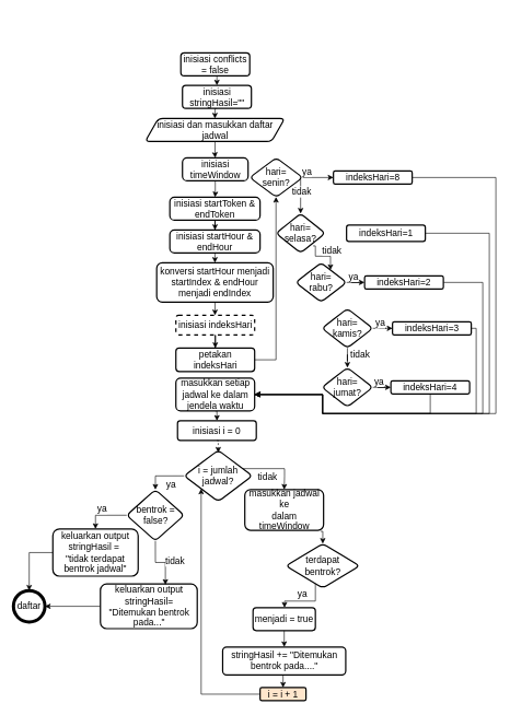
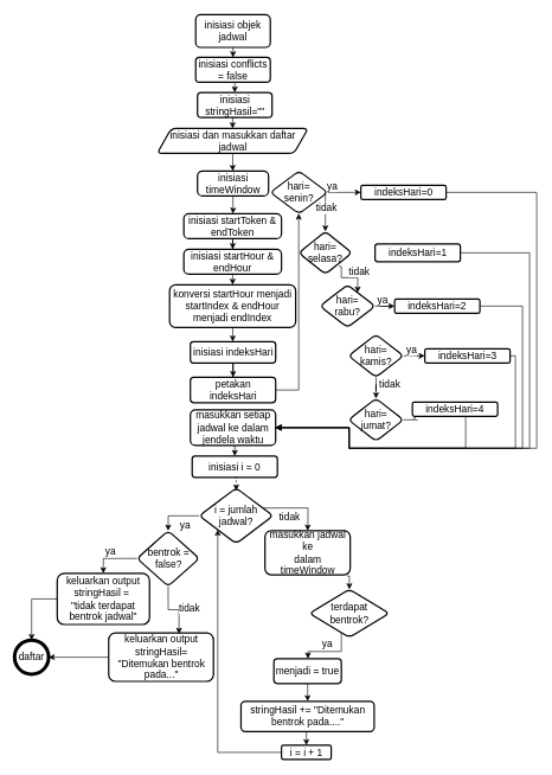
  <mxCell id="0" />
  <mxCell id="1" parent="0" />
  <mxCell id="2" value="" style="edgeStyle=orthogonalEdgeStyle;rounded=0;orthogonalLoop=1;jettySize=auto;html=1;fontSize=14;" parent="1" source="3" target="34" edge="1"><mxGeometry relative="1" as="geometry" /></mxCell>
  <mxCell id="3" value="&lt;font style=&quot;font-size: 14px;&quot;&gt;inisiasi timeWindow&lt;/font&gt;" style="rounded=1;whiteSpace=wrap;html=1;absoluteArcSize=1;arcSize=14;strokeWidth=2;fontSize=14;" parent="1" vertex="1"><mxGeometry x="277.5" y="240" width="100" height="35" as="geometry" /></mxCell>
  <mxCell id="4" value="" style="edgeStyle=orthogonalEdgeStyle;rounded=0;orthogonalLoop=1;jettySize=auto;html=1;entryX=0.5;entryY=0;entryDx=0;entryDy=0;fontSize=14;" parent="1" source="5" target="3" edge="1"><mxGeometry relative="1" as="geometry" /></mxCell>
  <mxCell id="5" value="&lt;font style=&quot;font-size: 14px;&quot;&gt;inisiasi dan masukkan daftar jadwal&lt;/font&gt;" style="shape=parallelogram;perimeter=parallelogramPerimeter;whiteSpace=wrap;html=1;fixedSize=1;rounded=1;arcSize=14;strokeWidth=2;fontSize=14;" parent="1" vertex="1"><mxGeometry x="220.75" y="180" width="212.5" height="35" as="geometry" /></mxCell>
  <mxCell id="6" style="edgeStyle=orthogonalEdgeStyle;rounded=0;orthogonalLoop=1;jettySize=auto;html=1;exitX=0.5;exitY=1;exitDx=0;exitDy=0;entryX=0.5;entryY=0;entryDx=0;entryDy=0;" edge="1" parent="1" source="7" target="79"><mxGeometry relative="1" as="geometry" /></mxCell>
  <mxCell id="7" value="masukkan setiap jadwal ke dalam jendela waktu" style="whiteSpace=wrap;html=1;rounded=1;arcSize=14;strokeWidth=2;fontSize=14;" parent="1" vertex="1"><mxGeometry x="267.5" y="576" width="120" height="50" as="geometry" /></mxCell>
  <mxCell id="8" value="" style="edgeStyle=orthogonalEdgeStyle;rounded=0;orthogonalLoop=1;jettySize=auto;html=1;entryX=0.5;entryY=0;entryDx=0;entryDy=0;fontSize=14;" parent="1" source="12" target="14" edge="1"><mxGeometry relative="1" as="geometry"><Array as="points"><mxPoint x="433" y="714" /><mxPoint x="433" y="726" /></Array></mxGeometry></mxCell>
  <mxCell id="9" value="tidak" style="edgeLabel;html=1;align=center;verticalAlign=middle;resizable=0;points=[];fontSize=14;" parent="8" vertex="1" connectable="0"><mxGeometry x="-0.279" y="1" relative="1" as="geometry"><mxPoint x="2" y="12" as="offset" /></mxGeometry></mxCell>
  <mxCell id="10" value="" style="edgeStyle=orthogonalEdgeStyle;rounded=0;orthogonalLoop=1;jettySize=auto;html=1;entryX=0.5;entryY=0;entryDx=0;entryDy=0;fontSize=14;exitX=0;exitY=0.5;exitDx=0;exitDy=0;" parent="1" source="12" target="27" edge="1"><mxGeometry relative="1" as="geometry" /></mxCell>
  <mxCell id="11" value="ya" style="edgeLabel;html=1;align=center;verticalAlign=middle;resizable=0;points=[];fontSize=14;" parent="10" vertex="1" connectable="0"><mxGeometry x="-0.422" y="4" relative="1" as="geometry"><mxPoint x="-2" y="8" as="offset" /></mxGeometry></mxCell>
  <mxCell id="12" value="i = jumlah&lt;br style=&quot;font-size: 14px;&quot;&gt;jadwal?" style="rhombus;whiteSpace=wrap;html=1;rounded=1;arcSize=14;strokeWidth=2;fontSize=14;" parent="1" vertex="1"><mxGeometry x="280" y="686" width="104" height="78.12" as="geometry" /></mxCell>
  <mxCell id="13" style="edgeStyle=orthogonalEdgeStyle;rounded=0;orthogonalLoop=1;jettySize=auto;html=1;exitX=0.963;exitY=1.027;exitDx=0;exitDy=0;entryX=0.5;entryY=0;entryDx=0;entryDy=0;fontSize=14;exitPerimeter=0;" parent="1" source="14" target="19" edge="1"><mxGeometry relative="1" as="geometry" /></mxCell>
  <mxCell id="14" value="masukkan jadwal ke&lt;br style=&quot;font-size: 14px;&quot;&gt;dalam timeWindow" style="whiteSpace=wrap;html=1;rounded=1;arcSize=14;strokeWidth=2;fontSize=14;" parent="1" vertex="1"><mxGeometry x="372.5" y="746.01" width="120" height="62" as="geometry" /></mxCell>
  <mxCell id="15" style="edgeStyle=orthogonalEdgeStyle;rounded=0;orthogonalLoop=1;jettySize=auto;html=1;exitX=0.5;exitY=1;exitDx=0;exitDy=0;entryX=0.5;entryY=0;entryDx=0;entryDy=0;fontSize=14;" parent="1" source="16" target="73" edge="1"><mxGeometry relative="1" as="geometry" /></mxCell>
  <mxCell id="16" value="&lt;font style=&quot;font-size: 14px;&quot;&gt;inisiasi conflicts = false&lt;/font&gt;" style="rounded=1;whiteSpace=wrap;html=1;strokeWidth=2;fontSize=14;" parent="1" vertex="1"><mxGeometry x="275" y="80" width="105" height="35" as="geometry" /></mxCell>
  <mxCell id="17" value="" style="edgeStyle=orthogonalEdgeStyle;rounded=0;orthogonalLoop=1;jettySize=auto;html=1;fontSize=14;" parent="1" source="19" target="21" edge="1"><mxGeometry relative="1" as="geometry"><Array as="points"><mxPoint x="480" y="916" /><mxPoint x="433" y="916" /></Array></mxGeometry></mxCell>
  <mxCell id="18" value="ya" style="edgeLabel;html=1;align=center;verticalAlign=middle;resizable=0;points=[];fontSize=14;" parent="17" vertex="1" connectable="0"><mxGeometry x="-0.149" y="-1" relative="1" as="geometry"><mxPoint x="-11" y="-11" as="offset" /></mxGeometry></mxCell>
  <mxCell id="19" value="terdapat&lt;br style=&quot;font-size: 14px;&quot;&gt;bentrok?" style="rhombus;whiteSpace=wrap;html=1;rounded=1;arcSize=14;strokeWidth=2;fontSize=14;" parent="1" vertex="1"><mxGeometry x="435" y="828.5" width="112.5" height="67.5" as="geometry" /></mxCell>
  <mxCell id="20" value="" style="edgeStyle=orthogonalEdgeStyle;rounded=0;orthogonalLoop=1;jettySize=auto;html=1;fontSize=14;" parent="1" source="21" target="24" edge="1"><mxGeometry relative="1" as="geometry" /></mxCell>
  <mxCell id="21" value="menjadi = true" style="whiteSpace=wrap;html=1;rounded=1;arcSize=14;strokeWidth=2;fontSize=14;" parent="1" vertex="1"><mxGeometry x="385" y="926" width="95" height="35" as="geometry" /></mxCell>
  <mxCell id="22" style="edgeStyle=orthogonalEdgeStyle;rounded=0;orthogonalLoop=1;jettySize=auto;html=1;exitX=0;exitY=0.5;exitDx=0;exitDy=0;entryX=0;entryY=1;entryDx=0;entryDy=0;fontSize=14;" parent="1" source="78" target="12" edge="1"><mxGeometry relative="1" as="geometry" /></mxCell>
  <mxCell id="23" style="edgeStyle=orthogonalEdgeStyle;rounded=0;orthogonalLoop=1;jettySize=auto;html=1;exitX=0.5;exitY=1;exitDx=0;exitDy=0;entryX=0.5;entryY=0;entryDx=0;entryDy=0;" edge="1" parent="1" source="24" target="78"><mxGeometry relative="1" as="geometry" /></mxCell>
  <mxCell id="24" value="stringHasil += &quot;Ditemukan bentrok pada....&quot;" style="whiteSpace=wrap;html=1;rounded=1;arcSize=14;strokeWidth=2;fontSize=14;" parent="1" vertex="1"><mxGeometry x="338.75" y="986" width="187.5" height="42.5" as="geometry" /></mxCell>
  <mxCell id="25" value="" style="edgeStyle=orthogonalEdgeStyle;rounded=0;orthogonalLoop=1;jettySize=auto;html=1;exitX=0;exitY=0.5;exitDx=0;exitDy=0;fontSize=14;" parent="1" source="27" target="29" edge="1"><mxGeometry relative="1" as="geometry" /></mxCell>
  <mxCell id="26" value="ya" style="edgeLabel;html=1;align=center;verticalAlign=middle;resizable=0;points=[];fontSize=14;" parent="25" vertex="1" connectable="0"><mxGeometry x="0.067" y="-1" relative="1" as="geometry"><mxPoint x="-2" y="-10" as="offset" /></mxGeometry></mxCell>
  <mxCell id="27" value="bentrok = false?" style="rhombus;whiteSpace=wrap;html=1;rounded=1;arcSize=14;strokeWidth=2;fontSize=14;" parent="1" vertex="1"><mxGeometry x="192.5" y="746.01" width="87.5" height="78.12" as="geometry" /></mxCell>
  <mxCell id="28" value="" style="edgeStyle=orthogonalEdgeStyle;rounded=0;orthogonalLoop=1;jettySize=auto;html=1;fontSize=14;" parent="1" source="29" target="30" edge="1"><mxGeometry relative="1" as="geometry" /></mxCell>
  <mxCell id="29" value="keluarkan output stringHasil =&amp;nbsp;&lt;br style=&quot;font-size: 14px;&quot;&gt;&quot;tidak terdapat bentrok jadwal&quot;" style="whiteSpace=wrap;html=1;rounded=1;arcSize=14;strokeWidth=2;fontSize=14;" parent="1" vertex="1"><mxGeometry x="80" y="806" width="130" height="72" as="geometry" /></mxCell>
  <mxCell id="30" value="daftar" style="shape=ellipse;html=1;dashed=0;whiteSpace=wrap;aspect=fixed;strokeWidth=5;perimeter=ellipsePerimeter;fontSize=14;" parent="1" vertex="1"><mxGeometry x="20" y="900" width="48" height="48" as="geometry" /></mxCell>
+ <mxCell id="31" style="edgeStyle=orthogonalEdgeStyle;rounded=0;orthogonalLoop=1;jettySize=auto;html=1;exitX=0.5;exitY=1;exitDx=0;exitDy=0;entryX=0.5;entryY=0;entryDx=0;entryDy=0;fontSize=14;" edge="1" parent="1" source="32" target="16"><mxGeometry relative="1" as="geometry" /></mxCell>
+ <mxCell id="32" value="&lt;font style=&quot;font-size: 14px;&quot;&gt;inisiasi objek jadwal&lt;/font&gt;" style="rounded=1;whiteSpace=wrap;html=1;strokeWidth=2;fontSize=14;" parent="1" vertex="1"><mxGeometry x="275" y="20" width="105" height="46" as="geometry" /></mxCell>
  <mxCell id="33" value="" style="edgeStyle=orthogonalEdgeStyle;rounded=0;orthogonalLoop=1;jettySize=auto;html=1;fontSize=14;" parent="1" source="34" target="36" edge="1"><mxGeometry relative="1" as="geometry" /></mxCell>
  <mxCell id="34" value="&lt;font style=&quot;font-size: 14px;&quot;&gt;inisiasi startToken &amp;amp; endToken&lt;/font&gt;" style="rounded=1;whiteSpace=wrap;html=1;absoluteArcSize=1;arcSize=14;strokeWidth=2;fontSize=14;" parent="1" vertex="1"><mxGeometry x="258.25" y="300" width="137.5" height="35" as="geometry" /></mxCell>
  <mxCell id="35" style="edgeStyle=orthogonalEdgeStyle;rounded=0;orthogonalLoop=1;jettySize=auto;html=1;exitX=0.5;exitY=1;exitDx=0;exitDy=0;entryX=0.5;entryY=0;entryDx=0;entryDy=0;fontSize=14;" parent="1" source="36" target="38" edge="1"><mxGeometry relative="1" as="geometry" /></mxCell>
  <mxCell id="36" value="&lt;font style=&quot;font-size: 14px;&quot;&gt;inisiasi startHour &amp;amp; endHour&lt;/font&gt;" style="rounded=1;whiteSpace=wrap;html=1;absoluteArcSize=1;arcSize=14;strokeWidth=2;fontSize=14;" parent="1" vertex="1"><mxGeometry x="258.25" y="350" width="137.5" height="35" as="geometry" /></mxCell>
  <mxCell id="37" value="" style="edgeStyle=orthogonalEdgeStyle;rounded=0;orthogonalLoop=1;jettySize=auto;html=1;fontSize=14;" parent="1" source="38" target="40" edge="1"><mxGeometry relative="1" as="geometry" /></mxCell>
  <mxCell id="38" value="&lt;font style=&quot;font-size: 14px;&quot;&gt;konversi startHour menjadi startIndex &amp;amp; endHour menjadi endIndex&lt;/font&gt;" style="whiteSpace=wrap;html=1;rounded=1;arcSize=14;strokeWidth=2;fontSize=14;" parent="1" vertex="1"><mxGeometry x="238.25" y="400" width="177.5" height="60" as="geometry" /></mxCell>
  <mxCell id="39" value="" style="edgeStyle=orthogonalEdgeStyle;rounded=0;orthogonalLoop=1;jettySize=auto;html=1;fontSize=14;" parent="1" source="40" target="42" edge="1"><mxGeometry relative="1" as="geometry" /></mxCell>
- <mxCell id="40" value="&lt;font style=&quot;font-size: 14px;&quot;&gt;inisiasi indeksHari&lt;/font&gt;" style="rounded=1;whiteSpace=wrap;html=1;arcSize=14;strokeWidth=2;fontSize=14;dashed=1;" parent="1" vertex="1"><mxGeometry x="267.5" y="480" width="120" height="30" as="geometry" /></mxCell>
+ <mxCell id="40" value="&lt;font style=&quot;font-size: 14px;&quot;&gt;inisiasi indeksHari&lt;/font&gt;" style="rounded=1;whiteSpace=wrap;html=1;arcSize=14;strokeWidth=2;fontSize=14;" parent="1" vertex="1"><mxGeometry x="267.5" y="480" width="120" height="30" as="geometry" /></mxCell>
  <mxCell id="41" value="" style="edgeStyle=orthogonalEdgeStyle;rounded=0;orthogonalLoop=1;jettySize=auto;html=1;fontSize=14;" parent="1" source="42" target="47" edge="1"><mxGeometry relative="1" as="geometry"><Array as="points"><mxPoint x="420" y="548" /></Array></mxGeometry></mxCell>
  <mxCell id="42" value="&lt;font style=&quot;font-size: 14px;&quot;&gt;petakan indeksHari&lt;/font&gt;" style="whiteSpace=wrap;html=1;rounded=1;arcSize=14;strokeWidth=2;fontSize=14;" parent="1" vertex="1"><mxGeometry x="267.5" y="530" width="120" height="36" as="geometry" /></mxCell>
  <mxCell id="43" value="" style="edgeStyle=orthogonalEdgeStyle;rounded=0;orthogonalLoop=1;jettySize=auto;html=1;fontSize=14;" parent="1" source="47" target="49" edge="1"><mxGeometry relative="1" as="geometry" /></mxCell>
  <mxCell id="44" value="ya" style="edgeLabel;html=1;align=center;verticalAlign=middle;resizable=0;points=[];fontSize=14;" parent="43" vertex="1" connectable="0"><mxGeometry x="-0.567" y="-1" relative="1" as="geometry"><mxPoint x="-4" y="-11" as="offset" /></mxGeometry></mxCell>
  <mxCell id="45" value="" style="edgeStyle=orthogonalEdgeStyle;rounded=0;orthogonalLoop=1;jettySize=auto;html=1;entryX=0.5;entryY=0;entryDx=0;entryDy=0;fontSize=14;" parent="1" source="47" target="52" edge="1"><mxGeometry relative="1" as="geometry"><Array as="points"><mxPoint x="458" y="325" /></Array></mxGeometry></mxCell>
  <mxCell id="46" value="tidak" style="edgeLabel;html=1;align=center;verticalAlign=middle;resizable=0;points=[];fontSize=14;" parent="45" vertex="1" connectable="0"><mxGeometry x="-0.262" y="1" relative="1" as="geometry"><mxPoint as="offset" /></mxGeometry></mxCell>
  <mxCell id="47" value="hari=&lt;br style=&quot;font-size: 14px;&quot;&gt;senin?" style="rhombus;whiteSpace=wrap;html=1;rounded=1;arcSize=14;strokeWidth=2;fontSize=14;" parent="1" vertex="1"><mxGeometry x="380" y="240" width="80.75" height="60" as="geometry" /></mxCell>
  <mxCell id="48" style="edgeStyle=orthogonalEdgeStyle;rounded=0;orthogonalLoop=1;jettySize=auto;html=1;exitX=1;exitY=0.5;exitDx=0;exitDy=0;entryX=1;entryY=0.5;entryDx=0;entryDy=0;fontSize=14;" parent="1" source="49" target="7" edge="1"><mxGeometry relative="1" as="geometry"><Array as="points"><mxPoint x="755" y="270" /><mxPoint x="755" y="630" /><mxPoint x="491" y="630" /><mxPoint x="491" y="601" /></Array></mxGeometry></mxCell>
- <mxCell id="49" value="indeksHari=8" style="whiteSpace=wrap;html=1;rounded=1;arcSize=14;strokeWidth=2;fontSize=14;" parent="1" vertex="1"><mxGeometry x="507.5" y="260" width="120" height="20" as="geometry" /></mxCell>
+ <mxCell id="49" value="indeksHari=0" style="whiteSpace=wrap;html=1;rounded=1;arcSize=14;strokeWidth=2;fontSize=14;" parent="1" vertex="1"><mxGeometry x="507.5" y="260" width="120" height="20" as="geometry" /></mxCell>
  <mxCell id="50" value="" style="edgeStyle=orthogonalEdgeStyle;rounded=0;orthogonalLoop=1;jettySize=auto;html=1;exitX=0.754;exitY=0.822;exitDx=0;exitDy=0;exitPerimeter=0;fontSize=14;" parent="1" source="52" target="57" edge="1"><mxGeometry relative="1" as="geometry"><Array as="points"><mxPoint x="480" y="390" /><mxPoint x="503" y="390" /></Array></mxGeometry></mxCell>
  <mxCell id="51" value="tidak" style="edgeLabel;html=1;align=center;verticalAlign=middle;resizable=0;points=[];fontSize=14;" parent="50" vertex="1" connectable="0"><mxGeometry x="-0.316" relative="1" as="geometry"><mxPoint x="22" y="-10" as="offset" /></mxGeometry></mxCell>
  <mxCell id="52" value="hari=&lt;br style=&quot;font-size: 14px;&quot;&gt;selasa?" style="rhombus;whiteSpace=wrap;html=1;rounded=1;arcSize=14;strokeWidth=2;fontSize=14;" parent="1" vertex="1"><mxGeometry x="420" y="325" width="75" height="60" as="geometry" /></mxCell>
  <mxCell id="53" style="edgeStyle=orthogonalEdgeStyle;rounded=0;orthogonalLoop=1;jettySize=auto;html=1;exitX=1;exitY=0.5;exitDx=0;exitDy=0;entryX=1;entryY=0.5;entryDx=0;entryDy=0;fontSize=14;" parent="1" source="54" target="7" edge="1"><mxGeometry relative="1" as="geometry"><Array as="points"><mxPoint x="745" y="355" /><mxPoint x="745" y="630" /><mxPoint x="491" y="630" /><mxPoint x="491" y="601" /></Array></mxGeometry></mxCell>
  <mxCell id="54" value="indeksHari=1" style="whiteSpace=wrap;html=1;rounded=1;arcSize=14;strokeWidth=2;fontSize=14;" parent="1" vertex="1"><mxGeometry x="527.5" y="342.5" width="120" height="25" as="geometry" /></mxCell>
  <mxCell id="55" value="" style="edgeStyle=orthogonalEdgeStyle;rounded=0;orthogonalLoop=1;jettySize=auto;html=1;fontSize=14;" parent="1" source="57" target="59" edge="1"><mxGeometry relative="1" as="geometry" /></mxCell>
  <mxCell id="56" value="ya" style="edgeLabel;html=1;align=center;verticalAlign=middle;resizable=0;points=[];fontSize=14;" parent="55" vertex="1" connectable="0"><mxGeometry x="-0.685" y="-2" relative="1" as="geometry"><mxPoint x="2" y="-12" as="offset" /></mxGeometry></mxCell>
  <mxCell id="57" value="hari=&lt;br style=&quot;font-size: 14px;&quot;&gt;rabu?" style="rhombus;whiteSpace=wrap;html=1;rounded=1;arcSize=14;strokeWidth=2;fontSize=14;" parent="1" vertex="1"><mxGeometry x="450" y="400" width="77.5" height="60" as="geometry" /></mxCell>
  <mxCell id="58" style="edgeStyle=orthogonalEdgeStyle;rounded=0;orthogonalLoop=1;jettySize=auto;html=1;exitX=1;exitY=0.5;exitDx=0;exitDy=0;entryX=1;entryY=0.5;entryDx=0;entryDy=0;fontSize=14;" parent="1" source="59" target="7" edge="1"><mxGeometry relative="1" as="geometry"><Array as="points"><mxPoint x="735" y="430" /><mxPoint x="735" y="630" /><mxPoint x="491" y="630" /><mxPoint x="491" y="601" /></Array></mxGeometry></mxCell>
  <mxCell id="59" value="indeksHari=2" style="whiteSpace=wrap;html=1;rounded=1;arcSize=14;strokeWidth=2;fontSize=14;" parent="1" vertex="1"><mxGeometry x="555" y="420" width="120" height="20" as="geometry" /></mxCell>
  <mxCell id="60" value="" style="edgeStyle=orthogonalEdgeStyle;rounded=0;orthogonalLoop=1;jettySize=auto;html=1;fontSize=14;" parent="1" source="64" target="66" edge="1"><mxGeometry relative="1" as="geometry" /></mxCell>
  <mxCell id="61" value="ya" style="edgeLabel;html=1;align=center;verticalAlign=middle;resizable=0;points=[];fontSize=14;" parent="60" vertex="1" connectable="0"><mxGeometry x="-0.269" y="2" relative="1" as="geometry"><mxPoint x="-7" y="-7" as="offset" /></mxGeometry></mxCell>
  <mxCell id="62" value="" style="edgeStyle=orthogonalEdgeStyle;rounded=0;orthogonalLoop=1;jettySize=auto;html=1;fontSize=14;" parent="1" source="64" target="69" edge="1"><mxGeometry relative="1" as="geometry" /></mxCell>
  <mxCell id="63" value="tidak" style="edgeLabel;html=1;align=center;verticalAlign=middle;resizable=0;points=[];fontSize=14;" parent="62" vertex="1" connectable="0"><mxGeometry x="-0.604" y="1" relative="1" as="geometry"><mxPoint x="18" as="offset" /></mxGeometry></mxCell>
  <mxCell id="64" value="hari=&lt;br style=&quot;font-size: 14px;&quot;&gt;kamis?" style="rhombus;whiteSpace=wrap;html=1;rounded=1;arcSize=14;strokeWidth=2;fontSize=14;" parent="1" vertex="1"><mxGeometry x="490" y="470" width="77.5" height="60" as="geometry" /></mxCell>
  <mxCell id="65" style="edgeStyle=orthogonalEdgeStyle;rounded=0;orthogonalLoop=1;jettySize=auto;html=1;exitX=1;exitY=0.5;exitDx=0;exitDy=0;entryX=1;entryY=0.5;entryDx=0;entryDy=0;fontSize=14;" parent="1" source="66" target="7" edge="1"><mxGeometry relative="1" as="geometry"><mxPoint x="385" y="600" as="targetPoint" /><Array as="points"><mxPoint x="725" y="500" /><mxPoint x="725" y="630" /><mxPoint x="491" y="630" /><mxPoint x="491" y="601" /></Array></mxGeometry></mxCell>
  <mxCell id="66" value="indeksHari=3" style="whiteSpace=wrap;html=1;rounded=1;arcSize=14;strokeWidth=2;fontSize=14;" parent="1" vertex="1"><mxGeometry x="597.5" y="490" width="120" height="20" as="geometry" /></mxCell>
  <mxCell id="67" value="" style="edgeStyle=orthogonalEdgeStyle;rounded=0;orthogonalLoop=1;jettySize=auto;html=1;fontSize=14;" parent="1" source="69" target="71" edge="1"><mxGeometry relative="1" as="geometry" /></mxCell>
  <mxCell id="68" value="ya" style="edgeLabel;html=1;align=center;verticalAlign=middle;resizable=0;points=[];fontSize=14;" parent="67" vertex="1" connectable="0"><mxGeometry x="0.166" relative="1" as="geometry"><mxPoint y="-10" as="offset" /></mxGeometry></mxCell>
  <mxCell id="69" value="hari=&lt;br style=&quot;font-size: 14px;&quot;&gt;jumat?" style="rhombus;whiteSpace=wrap;html=1;rounded=1;arcSize=14;strokeWidth=2;fontSize=14;" parent="1" vertex="1"><mxGeometry x="490" y="560" width="77.5" height="60" as="geometry" /></mxCell>
  <mxCell id="70" style="edgeStyle=orthogonalEdgeStyle;rounded=0;orthogonalLoop=1;jettySize=auto;html=1;exitX=0.5;exitY=1;exitDx=0;exitDy=0;entryX=1;entryY=0.5;entryDx=0;entryDy=0;fontSize=14;" parent="1" source="71" target="7" edge="1"><mxGeometry relative="1" as="geometry"><Array as="points"><mxPoint x="655" y="630" /><mxPoint x="491" y="630" /><mxPoint x="491" y="601" /></Array></mxGeometry></mxCell>
- <mxCell id="71" value="indeksHari=4" style="whiteSpace=wrap;html=1;rounded=1;arcSize=14;strokeWidth=2;fontSize=14;" parent="1" vertex="1"><mxGeometry x="595" y="580" width="120" height="20" as="geometry" /></mxCell>
+ <mxCell id="71" value="indeksHari=4" style="whiteSpace=wrap;html=1;rounded=1;arcSize=14;strokeWidth=2;fontSize=14;" parent="1" vertex="1"><mxGeometry x="580" y="565" width="120" height="20" as="geometry" /></mxCell>
  <mxCell id="72" style="edgeStyle=orthogonalEdgeStyle;rounded=0;orthogonalLoop=1;jettySize=auto;html=1;exitX=0.5;exitY=1;exitDx=0;exitDy=0;entryX=0.5;entryY=0;entryDx=0;entryDy=0;fontSize=14;" parent="1" source="73" target="5" edge="1"><mxGeometry relative="1" as="geometry" /></mxCell>
  <mxCell id="73" value="&lt;font style=&quot;font-size: 14px;&quot;&gt;inisiasi stringHasil=&quot;&quot;&lt;/font&gt;" style="rounded=1;whiteSpace=wrap;html=1;strokeWidth=2;fontSize=14;" parent="1" vertex="1"><mxGeometry x="277.5" y="129.5" width="105" height="35" as="geometry" /></mxCell>
  <mxCell id="74" style="edgeStyle=orthogonalEdgeStyle;rounded=0;orthogonalLoop=1;jettySize=auto;html=1;exitX=0;exitY=0.5;exitDx=0;exitDy=0;entryX=1;entryY=0.5;entryDx=0;entryDy=0;fontSize=14;" parent="1" source="75" target="30" edge="1"><mxGeometry relative="1" as="geometry" /></mxCell>
  <mxCell id="75" value="keluarkan output stringHasil=&lt;br style=&quot;font-size: 14px;&quot;&gt;&quot;Ditemukan bentrok pada...&quot;" style="whiteSpace=wrap;html=1;rounded=1;arcSize=14;strokeWidth=2;fontSize=14;" parent="1" vertex="1"><mxGeometry x="152.5" y="890" width="147.5" height="68" as="geometry" /></mxCell>
  <mxCell id="76" style="edgeStyle=orthogonalEdgeStyle;rounded=0;orthogonalLoop=1;jettySize=auto;html=1;exitX=0.5;exitY=1;exitDx=0;exitDy=0;entryX=0.671;entryY=0.017;entryDx=0;entryDy=0;entryPerimeter=0;fontSize=14;" parent="1" source="27" target="75" edge="1"><mxGeometry relative="1" as="geometry" /></mxCell>
  <mxCell id="77" value="tidak" style="edgeLabel;html=1;align=center;verticalAlign=middle;resizable=0;points=[];fontSize=14;" parent="76" vertex="1" connectable="0"><mxGeometry x="0.125" y="1" relative="1" as="geometry"><mxPoint x="16" y="-2" as="offset" /></mxGeometry></mxCell>
- <mxCell id="78" value="i = i + 1" style="whiteSpace=wrap;html=1;rounded=1;arcSize=14;strokeWidth=2;fontSize=14;fillColor=#ffe6cc;" vertex="1" parent="1"><mxGeometry x="395.75" y="1048" width="70" height="20" as="geometry" /></mxCell>
+ <mxCell id="78" value="i = i + 1" style="whiteSpace=wrap;html=1;rounded=1;arcSize=14;strokeWidth=2;fontSize=14;" vertex="1" parent="1"><mxGeometry x="395.75" y="1048" width="70" height="20" as="geometry" /></mxCell>
  <mxCell id="79" value="inisiasi i = 0" style="whiteSpace=wrap;html=1;rounded=1;arcSize=14;strokeWidth=2;fontSize=14;" vertex="1" parent="1"><mxGeometry x="270" y="641" width="120" height="30" as="geometry" /></mxCell>
  <mxCell id="80" style="edgeStyle=orthogonalEdgeStyle;rounded=0;orthogonalLoop=1;jettySize=auto;html=1;exitX=0.5;exitY=1;exitDx=0;exitDy=0;entryX=0.5;entryY=0.046;entryDx=0;entryDy=0;entryPerimeter=0;dashed=1;" edge="1" parent="1" source="79" target="12"><mxGeometry relative="1" as="geometry" /></mxCell>
